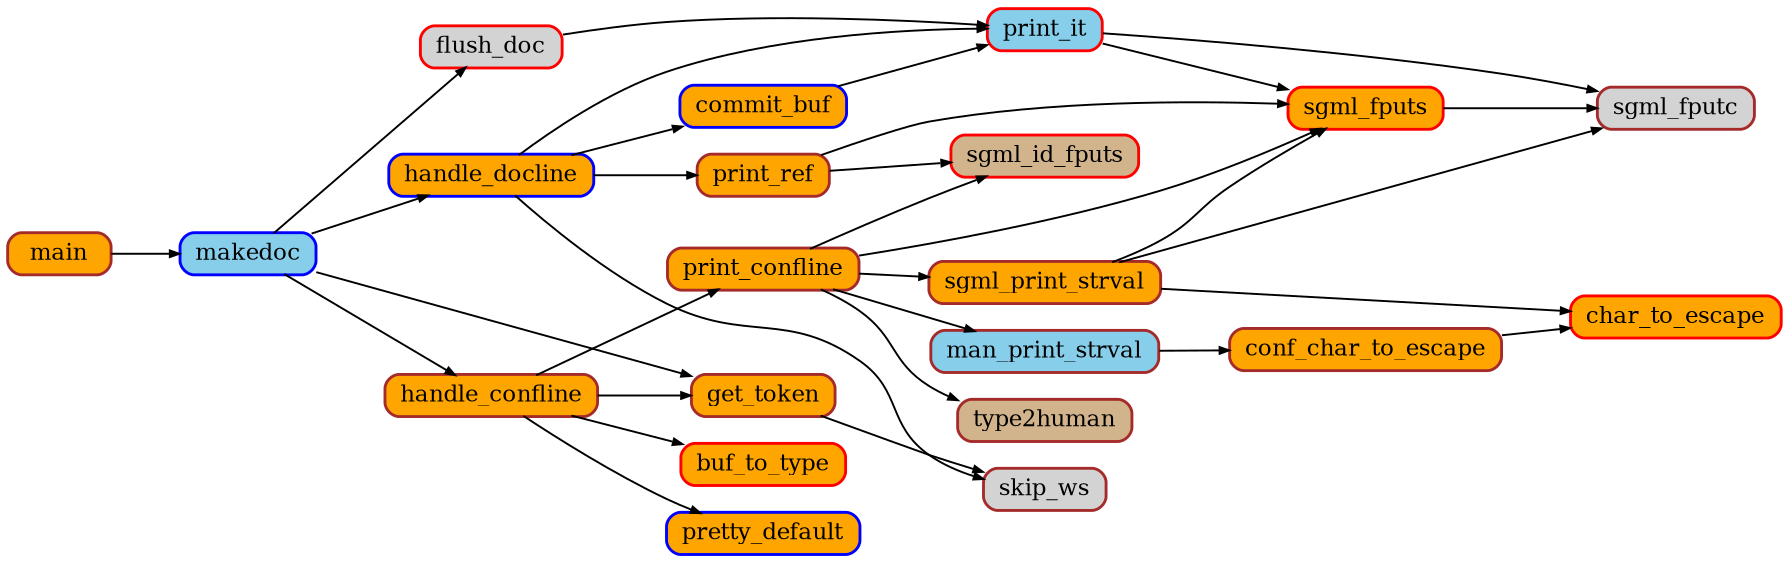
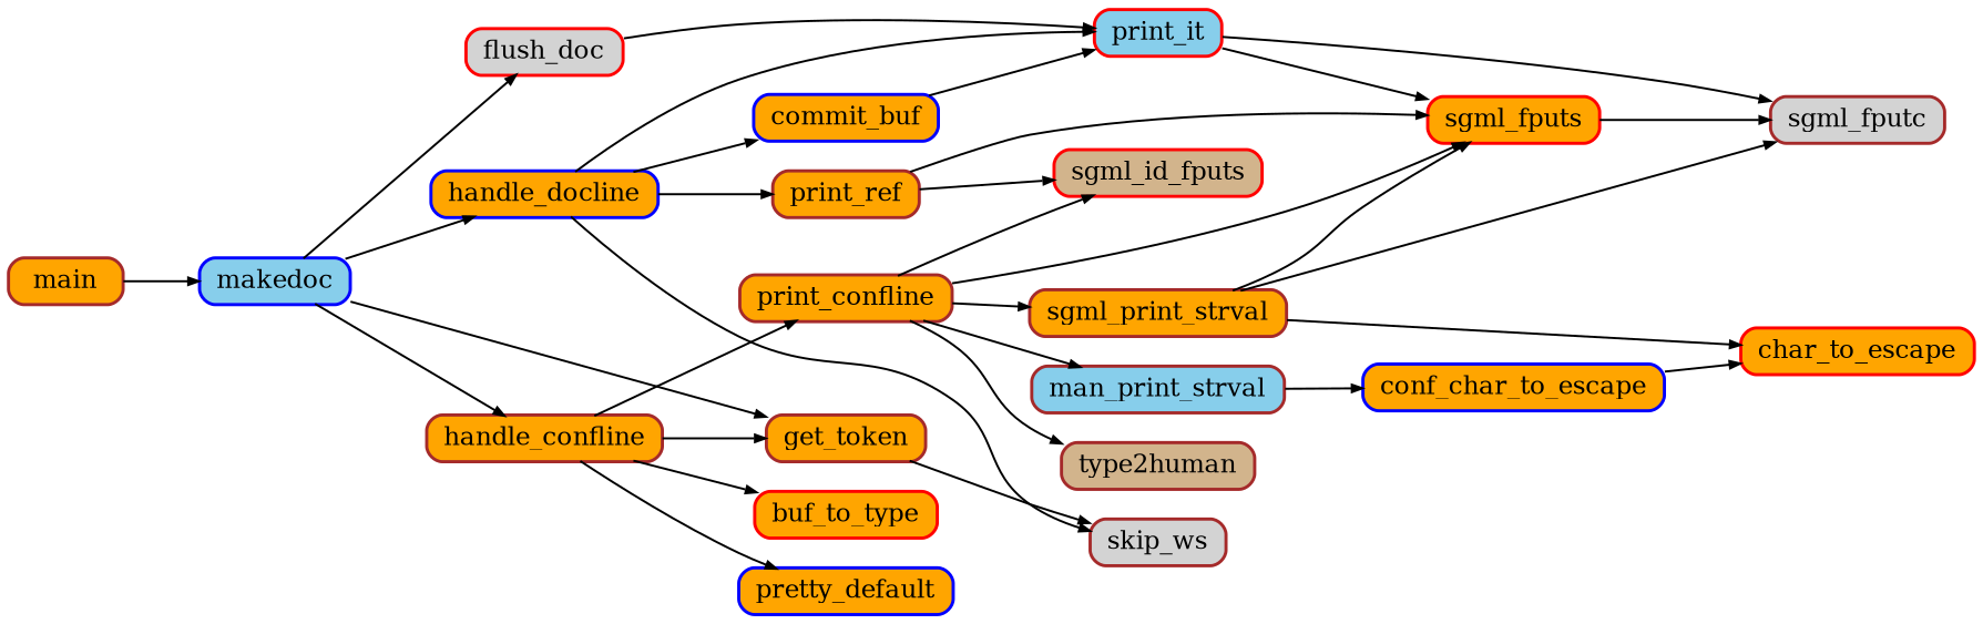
  digraph {
    compound=true
    nodesep=0.2
    rankdir=LR
    ranksep=0.5
    node [color=brown fillcolor=orange fontsize=12 penwidth=1.5 shape=Mrecord style=filled]
    edge [arrowsize=0.5 penwidth=1.0]
    print_it [color=red fillcolor=skyblue height=0.2]
    sgml_fputs [color=red height=0.2]
    sgml_fputc [fillcolor=lightgrey height=0.2]
    print_ref [height=0.2]
    sgml_id_fputs [color=red fillcolor=tan height=0.2]
    print_confline [height=0.2]
    man_print_strval [fillcolor=skyblue height=0.2]
    sgml_print_strval [height=0.2]
    type2human [fillcolor=tan height=0.2]
-   conf_char_to_escape [height=0.2]
+   conf_char_to_escape [color=blue height=0.2]
    char_to_escape [color=red height=0.2]
    main [height=0.2]
    makedoc [color=blue fillcolor=skyblue height=0.2]
    flush_doc [color=red fillcolor=lightgrey height=0.2]
    get_token [height=0.2]
    handle_confline [height=0.2]
    handle_docline [color=blue height=0.2]
    commit_buf [color=blue height=0.2]
    skip_ws [fillcolor=lightgrey height=0.2]
    buf_to_type [color=red height=0.2]
    pretty_default [color=blue height=0.2]
    print_it -> sgml_fputs
    print_it -> sgml_fputc
    sgml_fputs -> sgml_fputc
    print_ref -> sgml_fputs
    print_ref -> sgml_id_fputs
    print_confline -> sgml_fputs
    print_confline -> sgml_id_fputs
    print_confline -> man_print_strval
    print_confline -> sgml_print_strval
    print_confline -> type2human
    man_print_strval -> conf_char_to_escape
    sgml_print_strval -> sgml_fputs
    sgml_print_strval -> sgml_fputc
    sgml_print_strval -> char_to_escape
    conf_char_to_escape -> char_to_escape
    main -> makedoc
    makedoc -> flush_doc
    makedoc -> get_token
    makedoc -> handle_confline
    makedoc -> handle_docline
    flush_doc -> print_it
    get_token -> skip_ws
    handle_confline -> print_confline
    handle_confline -> get_token
    handle_confline -> buf_to_type
    handle_confline -> pretty_default
    handle_docline -> print_it
    handle_docline -> print_ref
    handle_docline -> commit_buf
    handle_docline -> skip_ws
    commit_buf -> print_it
  }
